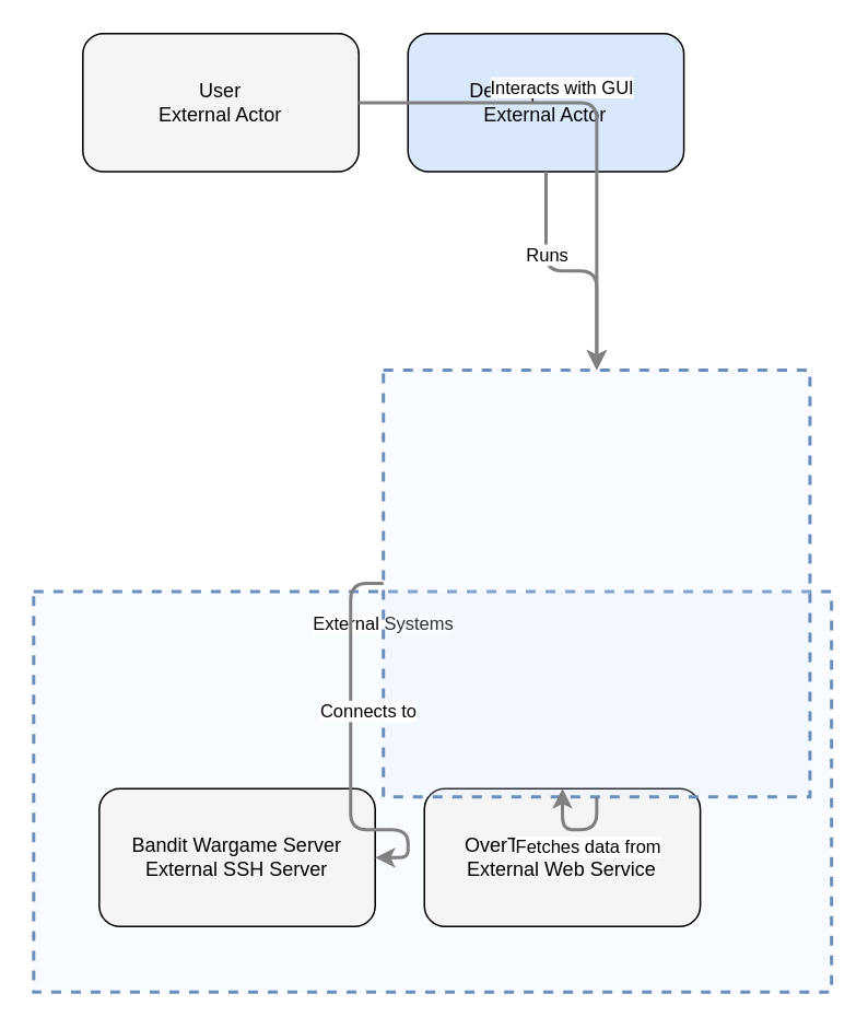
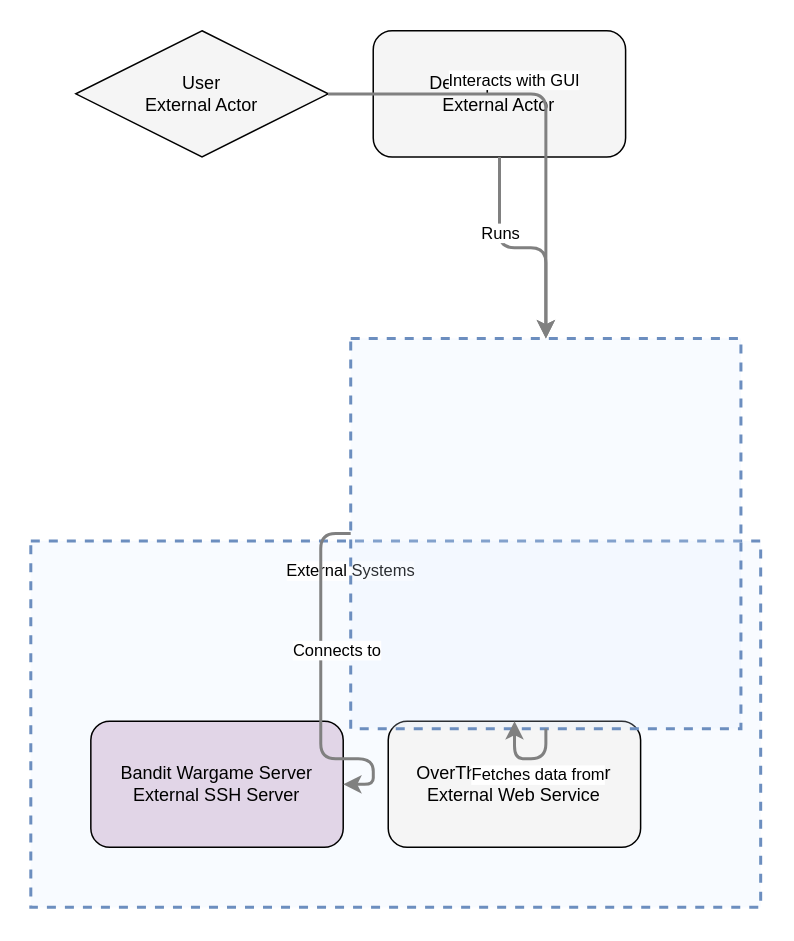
  <mxCell id="0" />
  <mxCell id="1" parent="0" />
  <mxCell id="2" value="" style="html=1;whiteSpace=wrap;container=1;fillColor=#dae8fc;strokeColor=#6c8ebf;dashed=1;fillOpacity=20;strokeWidth=2;containerType=none;recursiveResize=0;movable=1;resizable=1;autosize=0;dropTarget=0" vertex="1" parent="1"><mxGeometry x="20" y="360" width="486.316" height="244.079" as="geometry" /></mxCell>
  <mxCell id="3" value="External Systems" style="edgeLabel;html=1;align=center;verticalAlign=middle;resizable=0;labelBackgroundColor=white;spacing=5" vertex="1" parent="1"><mxGeometry x="28" y="368" width="410.316" height="24" as="geometry" /></mxCell>
  <mxCell id="4" value="" style="html=1;whiteSpace=wrap;container=1;fillColor=#dae8fc;strokeColor=#6c8ebf;dashed=1;fillOpacity=20;strokeWidth=2;containerType=none;recursiveResize=0;movable=1;resizable=1;autosize=0;dropTarget=0" vertex="1" parent="1"><mxGeometry x="233.158" y="225" width="260" height="260" as="geometry" /></mxCell>
- <mxCell id="5" value="User&lt;br&gt;External Actor" style="rounded=1;whiteSpace=wrap;html=1;fillColor=#f5f5f5" vertex="1" parent="1"><mxGeometry x="50" y="20" width="168.158" height="84.079" as="geometry" /></mxCell>
- <mxCell id="6" value="Developer/Admin&lt;br&gt;External Actor" style="rounded=1;whiteSpace=wrap;html=1;fillColor=#dae8fc;" vertex="1" parent="1"><mxGeometry x="248.158" y="20" width="168.158" height="84.079" as="geometry" /></mxCell>
- <mxCell id="7" value="Bandit Wargame Server&lt;br&gt;External SSH Server" style="rounded=1;whiteSpace=wrap;html=1;fillColor=#f5f5f5" vertex="1" parent="2"><mxGeometry x="40" y="120" width="168.158" height="84.079" as="geometry" /></mxCell>
- <mxCell id="8" value="OverTheWire Website&lt;br&gt;External Web Service" style="rounded=1;whiteSpace=wrap;html=1;fillColor=#f5f5f5" vertex="1" parent="2"><mxGeometry x="238.158" y="120" width="168.158" height="84.079" as="geometry" /></mxCell>
+ <mxCell id="5" value="User&lt;br&gt;External Actor" style="rhombus;whiteSpace=wrap;html=1;fillColor=#f5f5f5;" vertex="1" parent="1"><mxGeometry x="50" y="20" width="168.158" height="84.079" as="geometry" /></mxCell>
+ <mxCell id="6" value="Developer/Admin&lt;br&gt;External Actor" style="rounded=1;whiteSpace=wrap;html=1;fillColor=#f5f5f5" vertex="1" parent="1"><mxGeometry x="248.158" y="20" width="168.158" height="84.079" as="geometry" /></mxCell>
+ <mxCell id="7" value="Bandit Wargame Server&lt;br&gt;External SSH Server" style="rounded=1;whiteSpace=wrap;html=1;fillColor=#e1d5e7;" vertex="1" parent="2"><mxGeometry x="40" y="120" width="168.158" height="84.079" as="geometry" /></mxCell>
+ <mxCell id="8" value="OverTheWire Developer&lt;br&gt;External Web Service" style="rounded=1;whiteSpace=wrap;html=1;fillColor=#f5f5f5" vertex="1" parent="2"><mxGeometry x="238.158" y="120" width="168.158" height="84.079" as="geometry" /></mxCell>
  <mxCell id="9" style="edgeStyle=orthogonalEdgeStyle;rounded=1;orthogonalLoop=1;jettySize=auto;html=1;strokeColor=#808080;strokeWidth=2;jumpStyle=arc;jumpSize=10;spacing=15;labelBackgroundColor=white;labelBorderColor=none" edge="1" parent="1" source="5" target="4"><mxGeometry relative="1" as="geometry" /></mxCell>
  <mxCell id="10" value="Interacts with GUI" style="edgeLabel;html=1;align=center;verticalAlign=middle;resizable=0;points=[];" vertex="1" connectable="0" parent="9"><mxGeometry x="-0.2" y="10" relative="1" as="geometry"><mxPoint as="offset" /></mxGeometry></mxCell>
  <mxCell id="11" style="edgeStyle=orthogonalEdgeStyle;rounded=1;orthogonalLoop=1;jettySize=auto;html=1;strokeColor=#808080;strokeWidth=2;jumpStyle=arc;jumpSize=10;spacing=15;labelBackgroundColor=white;labelBorderColor=none" edge="1" parent="1" source="6" target="4"><mxGeometry relative="1" as="geometry" /></mxCell>
  <mxCell id="12" value="Runs" style="edgeLabel;html=1;align=center;verticalAlign=middle;resizable=0;points=[];" vertex="1" connectable="0" parent="11"><mxGeometry x="-0.2" y="10" relative="1" as="geometry"><mxPoint as="offset" /></mxGeometry></mxCell>
  <mxCell id="13" style="edgeStyle=orthogonalEdgeStyle;rounded=1;orthogonalLoop=1;jettySize=auto;html=1;strokeColor=#808080;strokeWidth=2;jumpStyle=arc;jumpSize=10;spacing=15;labelBackgroundColor=white;labelBorderColor=none" edge="1" parent="1" source="4" target="7"><mxGeometry relative="1" as="geometry" /></mxCell>
  <mxCell id="14" value="Connects to" style="edgeLabel;html=1;align=center;verticalAlign=middle;resizable=0;points=[];" vertex="1" connectable="0" parent="13"><mxGeometry x="-0.2" y="10" relative="1" as="geometry"><mxPoint as="offset" /></mxGeometry></mxCell>
  <mxCell id="15" style="edgeStyle=orthogonalEdgeStyle;rounded=1;orthogonalLoop=1;jettySize=auto;html=1;strokeColor=#808080;strokeWidth=2;jumpStyle=arc;jumpSize=10;spacing=15;labelBackgroundColor=white;labelBorderColor=none" edge="1" parent="1" source="4" target="8"><mxGeometry relative="1" as="geometry" /></mxCell>
  <mxCell id="16" value="Fetches data from" style="edgeLabel;html=1;align=center;verticalAlign=middle;resizable=0;points=[];" vertex="1" connectable="0" parent="15"><mxGeometry x="-0.2" y="10" relative="1" as="geometry"><mxPoint as="offset" /></mxGeometry></mxCell>
